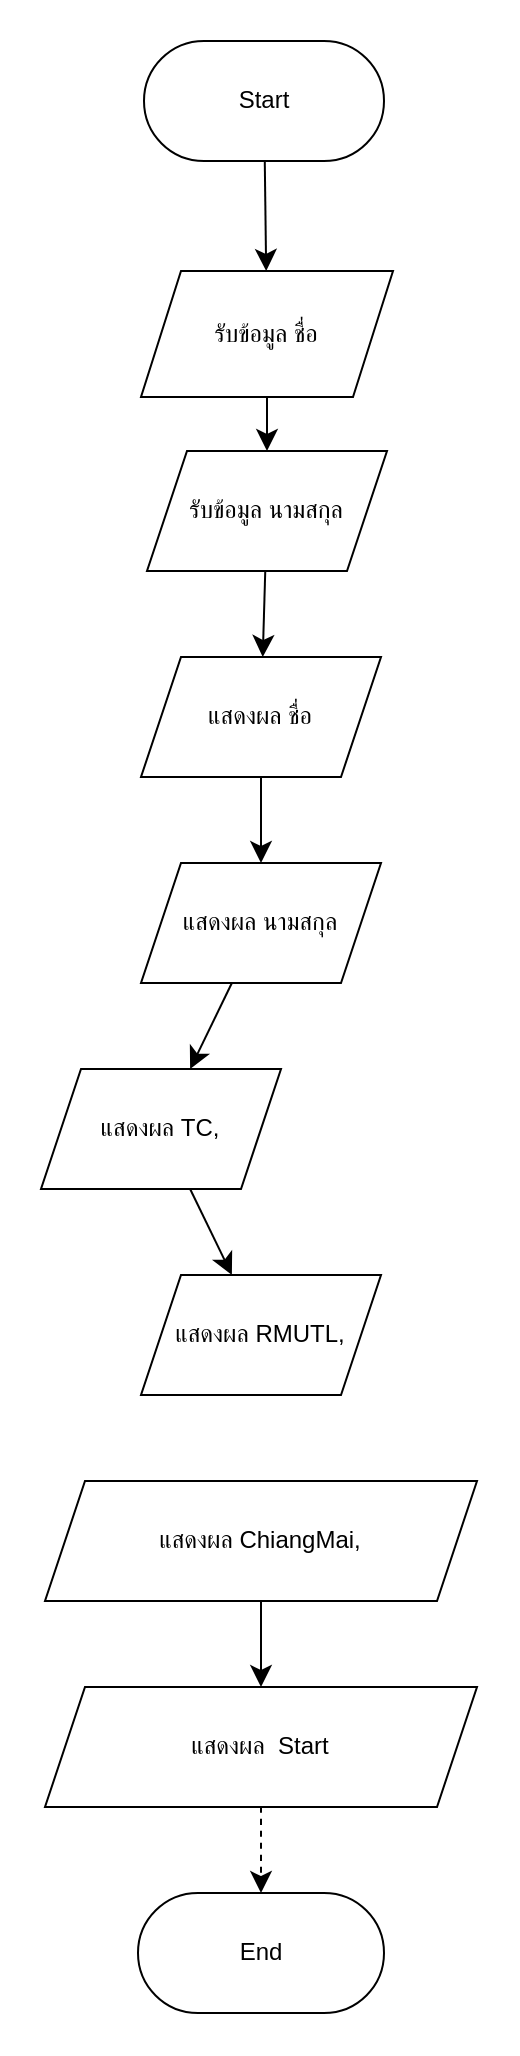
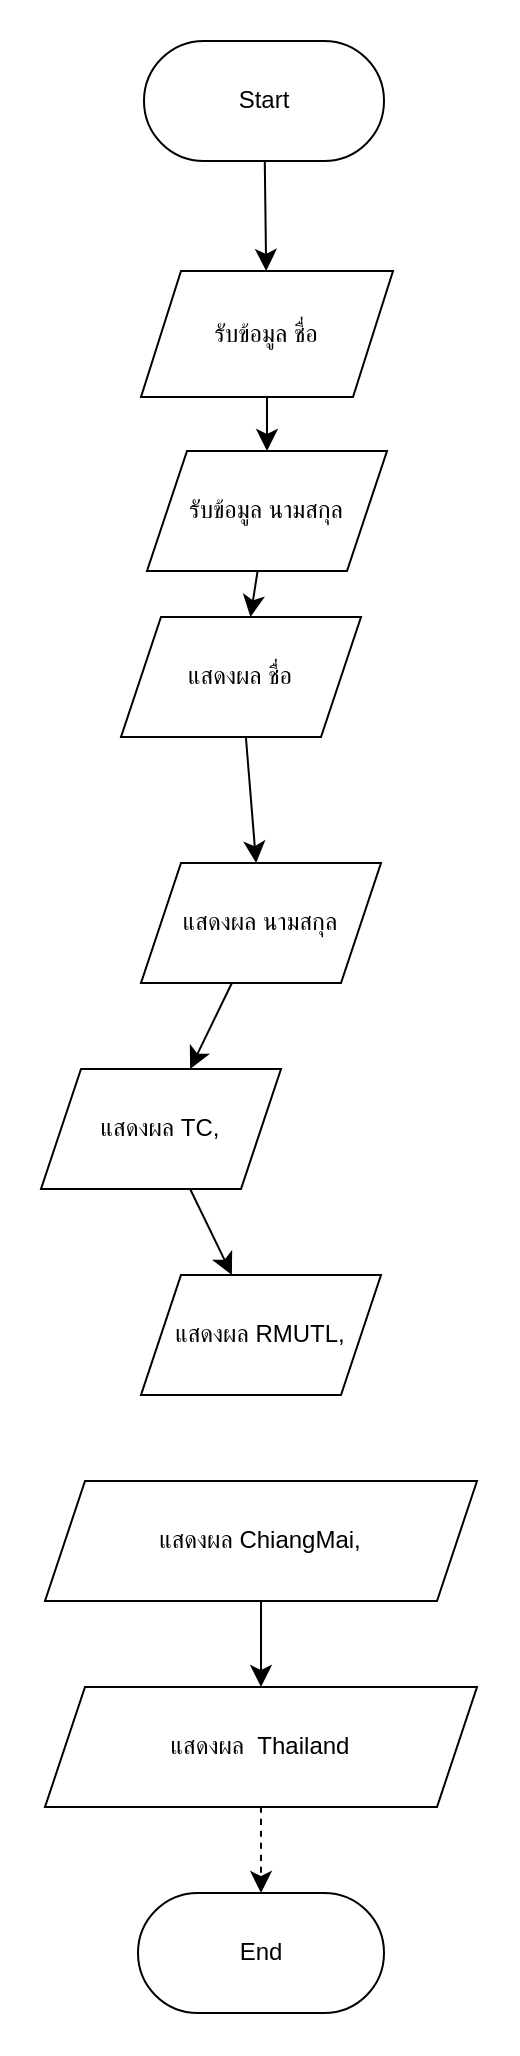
  <mxCell id="0" />
  <mxCell id="1" parent="0" />
  <mxCell id="2" value="" style="edgeStyle=none;curved=1;rounded=0;orthogonalLoop=1;jettySize=auto;html=1;fontSize=12;startSize=8;endSize=8;" edge="1" parent="1" source="3" target="5"><mxGeometry relative="1" as="geometry" /></mxCell>
  <mxCell id="3" value="Start" style="rounded=1;whiteSpace=wrap;html=1;arcSize=50;" vertex="1" parent="1"><mxGeometry x="71.5" y="20" width="120" height="60" as="geometry" /></mxCell>
  <mxCell id="4" value="" style="edgeStyle=none;curved=1;rounded=0;orthogonalLoop=1;jettySize=auto;html=1;fontSize=12;startSize=8;endSize=8;" edge="1" parent="1" source="5" target="7"><mxGeometry relative="1" as="geometry" /></mxCell>
  <mxCell id="5" value="รับข้อมูล ชื่อ" style="shape=parallelogram;perimeter=parallelogramPerimeter;whiteSpace=wrap;html=1;fixedSize=1;rounded=1;arcSize=0;" vertex="1" parent="1"><mxGeometry x="70" y="135" width="126" height="63" as="geometry" /></mxCell>
  <mxCell id="6" value="" style="edgeStyle=none;curved=1;rounded=0;orthogonalLoop=1;jettySize=auto;html=1;fontSize=12;startSize=8;endSize=8;" edge="1" parent="1" source="7" target="9"><mxGeometry relative="1" as="geometry" /></mxCell>
  <mxCell id="7" value="รับข้อมูล นามสกุล" style="shape=parallelogram;perimeter=parallelogramPerimeter;whiteSpace=wrap;html=1;fixedSize=1;rounded=1;arcSize=0;" vertex="1" parent="1"><mxGeometry x="73" y="225" width="120" height="60" as="geometry" /></mxCell>
  <mxCell id="8" value="" style="edgeStyle=none;curved=1;rounded=0;orthogonalLoop=1;jettySize=auto;html=1;fontSize=12;startSize=8;endSize=8;" edge="1" parent="1" source="9" target="11"><mxGeometry relative="1" as="geometry" /></mxCell>
- <mxCell id="9" value="แสดงผล ชื่อ" style="shape=parallelogram;perimeter=parallelogramPerimeter;whiteSpace=wrap;html=1;fixedSize=1;rounded=1;arcSize=0;" vertex="1" parent="1"><mxGeometry x="70" y="328" width="120" height="60" as="geometry" /></mxCell>
+ <mxCell id="9" value="แสดงผล ชื่อ" style="shape=parallelogram;perimeter=parallelogramPerimeter;whiteSpace=wrap;html=1;fixedSize=1;rounded=1;arcSize=0;" vertex="1" parent="1"><mxGeometry x="60" y="308" width="120" height="60" as="geometry" /></mxCell>
  <mxCell id="10" value="" style="edgeStyle=none;curved=1;rounded=0;orthogonalLoop=1;jettySize=auto;html=1;fontSize=12;startSize=8;endSize=8;" edge="1" parent="1" source="11" target="13"><mxGeometry relative="1" as="geometry" /></mxCell>
  <mxCell id="11" value="แสดงผล นามสกุล" style="shape=parallelogram;perimeter=parallelogramPerimeter;whiteSpace=wrap;html=1;fixedSize=1;rounded=1;arcSize=0;" vertex="1" parent="1"><mxGeometry x="70" y="431" width="120" height="60" as="geometry" /></mxCell>
  <mxCell id="12" value="" style="edgeStyle=none;curved=1;rounded=0;orthogonalLoop=1;jettySize=auto;html=1;fontSize=12;startSize=8;endSize=8;" edge="1" parent="1" source="13" target="14"><mxGeometry relative="1" as="geometry" /></mxCell>
  <mxCell id="13" value="แสดงผล TC," style="shape=parallelogram;perimeter=parallelogramPerimeter;whiteSpace=wrap;html=1;fixedSize=1;rounded=1;arcSize=0;" vertex="1" parent="1"><mxGeometry x="20" y="534" width="120" height="60" as="geometry" /></mxCell>
  <mxCell id="14" value="แสดงผล RMUTL," style="shape=parallelogram;perimeter=parallelogramPerimeter;whiteSpace=wrap;html=1;fixedSize=1;rounded=1;arcSize=0;" vertex="1" parent="1"><mxGeometry x="70" y="637" width="120" height="60" as="geometry" /></mxCell>
  <mxCell id="15" value="" style="edgeStyle=none;curved=1;rounded=0;orthogonalLoop=1;jettySize=auto;html=1;fontSize=12;startSize=8;endSize=8;" edge="1" parent="1" source="16" target="18"><mxGeometry relative="1" as="geometry" /></mxCell>
  <mxCell id="16" value="แสดงผล ChiangMai," style="shape=parallelogram;perimeter=parallelogramPerimeter;whiteSpace=wrap;html=1;fixedSize=1;rounded=1;arcSize=0;" vertex="1" parent="1"><mxGeometry x="22" y="740" width="216" height="60" as="geometry" /></mxCell>
  <mxCell id="17" value="" style="edgeStyle=none;curved=1;rounded=0;orthogonalLoop=1;jettySize=auto;html=1;fontSize=12;startSize=8;endSize=8;dashed=1;" edge="1" parent="1" source="18" target="19"><mxGeometry relative="1" as="geometry" /></mxCell>
- <mxCell id="18" value="แสดงผล &amp;nbsp;Start" style="shape=parallelogram;perimeter=parallelogramPerimeter;whiteSpace=wrap;html=1;fixedSize=1;rounded=1;arcSize=0;" vertex="1" parent="1"><mxGeometry x="22" y="843" width="216" height="60" as="geometry" /></mxCell>
+ <mxCell id="18" value="แสดงผล &amp;nbsp;Thailand" style="shape=parallelogram;perimeter=parallelogramPerimeter;whiteSpace=wrap;html=1;fixedSize=1;rounded=1;arcSize=0;" vertex="1" parent="1"><mxGeometry x="22" y="843" width="216" height="60" as="geometry" /></mxCell>
  <mxCell id="19" value="End" style="rounded=1;whiteSpace=wrap;html=1;arcSize=50;" vertex="1" parent="1"><mxGeometry x="68.5" y="946" width="123" height="60" as="geometry" /></mxCell>
